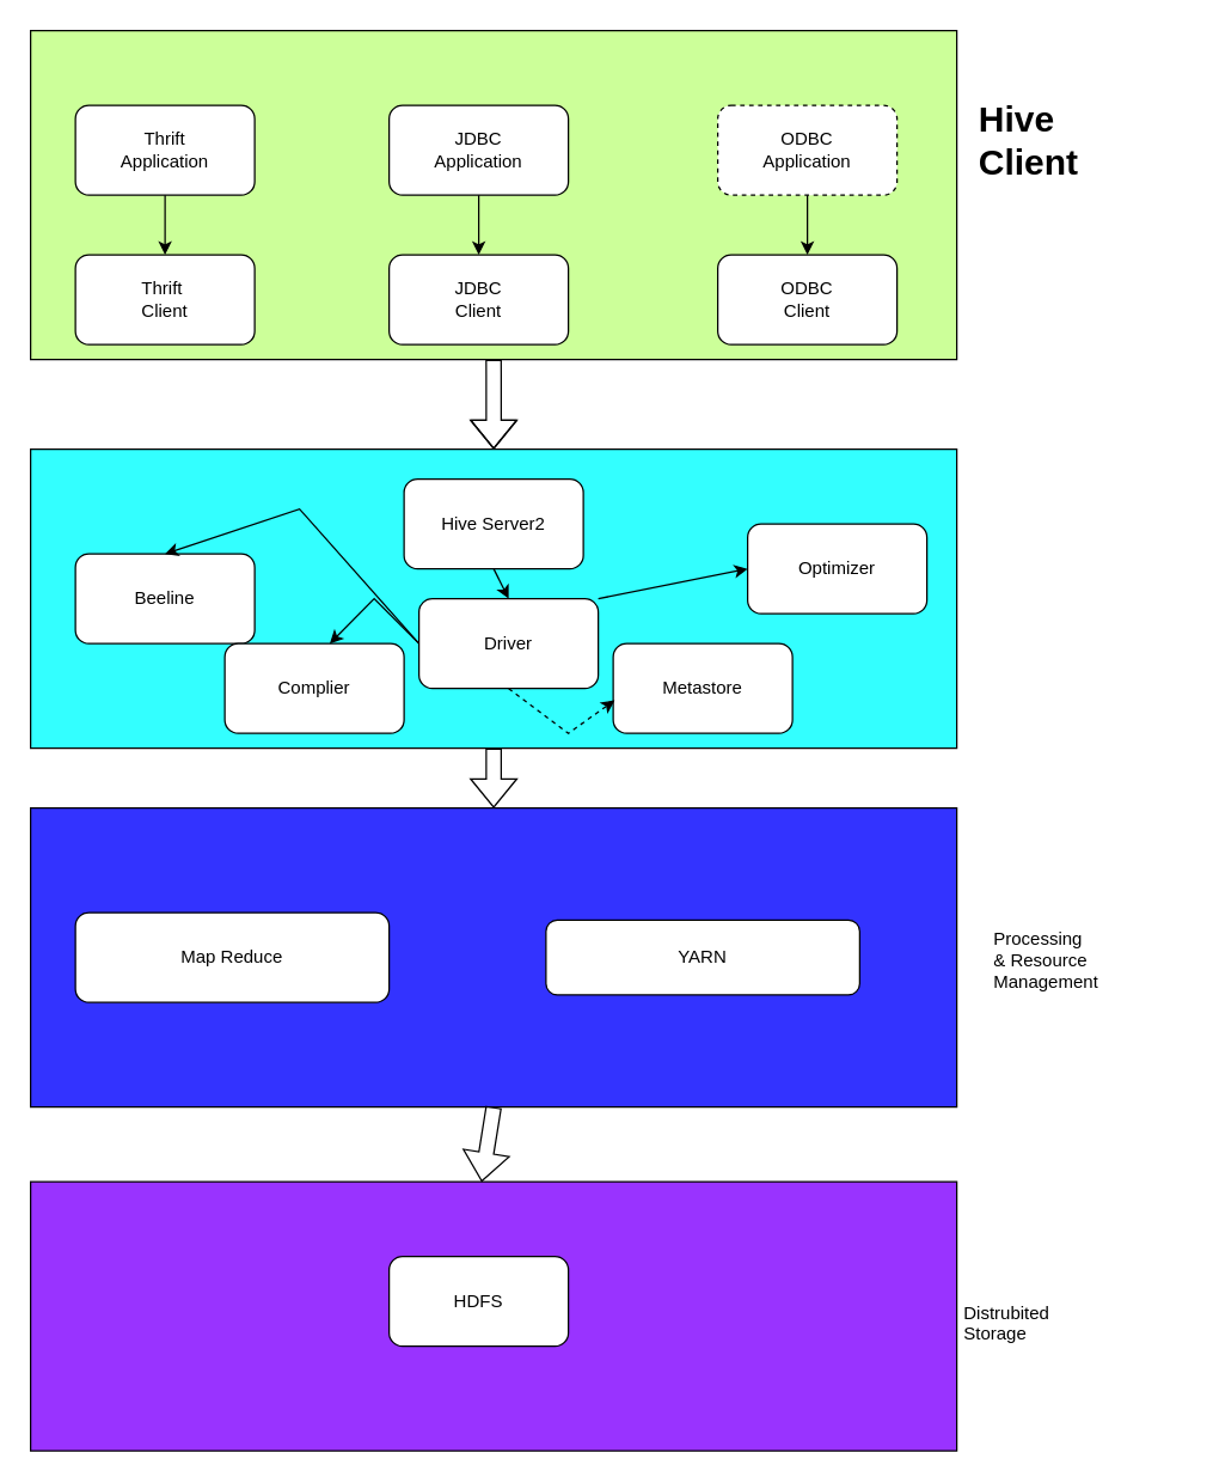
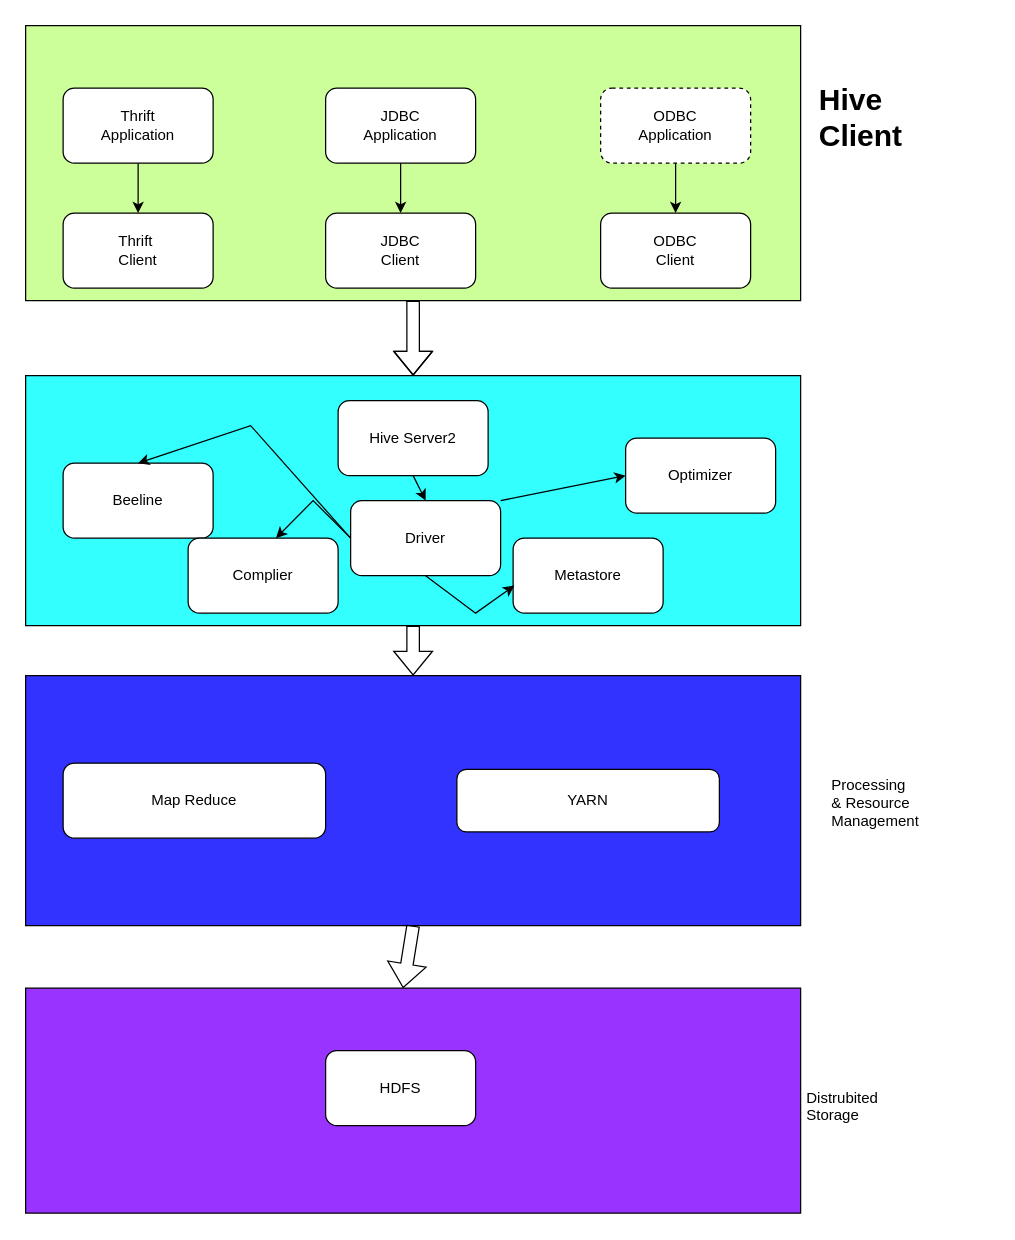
  <mxCell id="0" />
  <mxCell id="1" parent="0" />
  <mxCell id="2" value="" style="rounded=0;whiteSpace=wrap;html=1;fillColor=#CCFF99;" vertex="1" parent="1"><mxGeometry x="20" y="20" width="620" height="220" as="geometry" /></mxCell>
  <mxCell id="3" value="JDBC&lt;br&gt;Application" style="rounded=1;whiteSpace=wrap;html=1;" vertex="1" parent="1"><mxGeometry x="260" y="70" width="120" height="60" as="geometry" /></mxCell>
  <mxCell id="4" value="Thrift&lt;br&gt;Application" style="rounded=1;whiteSpace=wrap;html=1;" vertex="1" parent="1"><mxGeometry x="50" y="70" width="120" height="60" as="geometry" /></mxCell>
  <mxCell id="5" value="&lt;h1&gt;Hive Client&lt;/h1&gt;" style="text;html=1;strokeColor=none;fillColor=none;spacing=5;spacingTop=-20;whiteSpace=wrap;overflow=hidden;rounded=0;" vertex="1" parent="1"><mxGeometry x="650" y="60" width="90" height="90" as="geometry" /></mxCell>
  <mxCell id="6" value="ODBC&lt;br&gt;Application" style="rounded=1;whiteSpace=wrap;html=1;dashed=1;" vertex="1" parent="1"><mxGeometry x="480" y="70" width="120" height="60" as="geometry" /></mxCell>
  <mxCell id="7" value="Thrift&amp;nbsp;&lt;br&gt;Client" style="rounded=1;whiteSpace=wrap;html=1;" vertex="1" parent="1"><mxGeometry x="50" y="170" width="120" height="60" as="geometry" /></mxCell>
  <mxCell id="8" value="JDBC&lt;br&gt;Client" style="rounded=1;whiteSpace=wrap;html=1;" vertex="1" parent="1"><mxGeometry x="260" y="170" width="120" height="60" as="geometry" /></mxCell>
  <mxCell id="9" value="ODBC&lt;br&gt;Client" style="rounded=1;whiteSpace=wrap;html=1;" vertex="1" parent="1"><mxGeometry x="480" y="170" width="120" height="60" as="geometry" /></mxCell>
  <mxCell id="10" value="" style="rounded=0;whiteSpace=wrap;html=1;fillColor=#33FFFF;" vertex="1" parent="1"><mxGeometry x="20" y="300" width="620" height="200" as="geometry" /></mxCell>
  <mxCell id="11" value="Hive Server2" style="rounded=1;whiteSpace=wrap;html=1;" vertex="1" parent="1"><mxGeometry x="270" y="320" width="120" height="60" as="geometry" /></mxCell>
  <mxCell id="12" value="Beeline" style="rounded=1;whiteSpace=wrap;html=1;" vertex="1" parent="1"><mxGeometry x="50" y="370" width="120" height="60" as="geometry" /></mxCell>
  <mxCell id="13" value="Complier" style="rounded=1;whiteSpace=wrap;html=1;" vertex="1" parent="1"><mxGeometry x="150" y="430" width="120" height="60" as="geometry" /></mxCell>
  <mxCell id="14" value="Driver" style="rounded=1;whiteSpace=wrap;html=1;" vertex="1" parent="1"><mxGeometry x="280" y="400" width="120" height="60" as="geometry" /></mxCell>
  <mxCell id="15" value="Optimizer" style="rounded=1;whiteSpace=wrap;html=1;" vertex="1" parent="1"><mxGeometry x="500" y="350" width="120" height="60" as="geometry" /></mxCell>
  <mxCell id="16" value="Metastore" style="rounded=1;whiteSpace=wrap;html=1;" vertex="1" parent="1"><mxGeometry x="410" y="430" width="120" height="60" as="geometry" /></mxCell>
  <mxCell id="17" value="" style="rounded=0;whiteSpace=wrap;html=1;fillColor=#3333FF;" vertex="1" parent="1"><mxGeometry x="20" y="540" width="620" height="200" as="geometry" /></mxCell>
  <mxCell id="18" value="&lt;h1&gt;&lt;br&gt;&lt;/h1&gt;&lt;div&gt;Processing&lt;/div&gt;&lt;div&gt;&amp;amp; Resource&amp;nbsp;&lt;/div&gt;&lt;div&gt;Management&lt;/div&gt;" style="text;html=1;strokeColor=none;fillColor=none;spacing=5;spacingTop=-20;whiteSpace=wrap;overflow=hidden;rounded=0;" vertex="1" parent="1"><mxGeometry x="660" y="570" width="130" height="120" as="geometry" /></mxCell>
  <mxCell id="19" value="Map Reduce" style="rounded=1;whiteSpace=wrap;html=1;" vertex="1" parent="1"><mxGeometry x="50" y="610" width="210" height="60" as="geometry" /></mxCell>
  <mxCell id="20" value="YARN" style="rounded=1;whiteSpace=wrap;html=1;" vertex="1" parent="1"><mxGeometry x="365" y="615" width="210" height="50" as="geometry" /></mxCell>
  <mxCell id="21" value="" style="rounded=0;whiteSpace=wrap;html=1;fillColor=#9933FF;" vertex="1" parent="1"><mxGeometry x="20" y="790" width="620" height="180" as="geometry" /></mxCell>
  <mxCell id="22" value="HDFS" style="rounded=1;whiteSpace=wrap;html=1;" vertex="1" parent="1"><mxGeometry x="260" y="840" width="120" height="60" as="geometry" /></mxCell>
  <mxCell id="23" value="&lt;h1&gt;&lt;br&gt;&lt;/h1&gt;&lt;div&gt;Distrubited&lt;/div&gt;&lt;div&gt;Storage&lt;/div&gt;" style="text;html=1;strokeColor=none;fillColor=none;spacing=5;spacingTop=-20;whiteSpace=wrap;overflow=hidden;rounded=0;" vertex="1" parent="1"><mxGeometry x="640" y="820" width="130" height="100" as="geometry" /></mxCell>
  <mxCell id="24" value="" style="endArrow=classic;html=1;rounded=0;exitX=0.5;exitY=1;exitDx=0;exitDy=0;entryX=0.5;entryY=0;entryDx=0;entryDy=0;" edge="1" parent="1" source="3" target="8"><mxGeometry width="50" height="50" relative="1" as="geometry"><mxPoint x="350" y="200" as="sourcePoint" /><mxPoint x="400" y="150" as="targetPoint" /></mxGeometry></mxCell>
  <mxCell id="25" value="" style="endArrow=classic;html=1;rounded=0;exitX=0.5;exitY=1;exitDx=0;exitDy=0;entryX=0.5;entryY=0;entryDx=0;entryDy=0;" edge="1" parent="1" source="4" target="7"><mxGeometry width="50" height="50" relative="1" as="geometry"><mxPoint x="350" y="200" as="sourcePoint" /><mxPoint x="400" y="150" as="targetPoint" /></mxGeometry></mxCell>
  <mxCell id="26" value="" style="endArrow=classic;html=1;rounded=0;exitX=0.5;exitY=1;exitDx=0;exitDy=0;entryX=0.5;entryY=0;entryDx=0;entryDy=0;" edge="1" parent="1" source="6" target="9"><mxGeometry width="50" height="50" relative="1" as="geometry"><mxPoint x="520" y="180" as="sourcePoint" /><mxPoint x="570" y="130" as="targetPoint" /></mxGeometry></mxCell>
  <mxCell id="27" value="" style="shape=flexArrow;endArrow=classic;html=1;rounded=0;exitX=0.583;exitY=1.167;exitDx=0;exitDy=0;exitPerimeter=0;" edge="1" parent="1" source="8" target="10"><mxGeometry width="50" height="50" relative="1" as="geometry"><mxPoint x="350" y="200" as="sourcePoint" /><mxPoint x="400" y="150" as="targetPoint" /><Array as="points"><mxPoint x="330" y="250" /></Array></mxGeometry></mxCell>
  <mxCell id="28" value="" style="endArrow=classic;html=1;rounded=0;exitX=0.5;exitY=1;exitDx=0;exitDy=0;entryX=0.5;entryY=0;entryDx=0;entryDy=0;" edge="1" parent="1" source="11" target="14"><mxGeometry width="50" height="50" relative="1" as="geometry"><mxPoint x="400" y="380" as="sourcePoint" /><mxPoint x="450" y="330" as="targetPoint" /></mxGeometry></mxCell>
  <mxCell id="29" value="" style="endArrow=classic;html=1;rounded=0;exitX=0;exitY=0.5;exitDx=0;exitDy=0;entryX=0.323;entryY=0.65;entryDx=0;entryDy=0;entryPerimeter=0;" edge="1" parent="1" source="14" target="10"><mxGeometry width="50" height="50" relative="1" as="geometry"><mxPoint x="230" y="420" as="sourcePoint" /><mxPoint x="280" y="370" as="targetPoint" /><Array as="points"><mxPoint x="250" y="400" /></Array></mxGeometry></mxCell>
  <mxCell id="30" value="" style="endArrow=classic;html=1;rounded=0;entryX=0.5;entryY=0;entryDx=0;entryDy=0;" edge="1" parent="1" target="12"><mxGeometry width="50" height="50" relative="1" as="geometry"><mxPoint x="280" y="430" as="sourcePoint" /><mxPoint x="330" y="380" as="targetPoint" /><Array as="points"><mxPoint x="200" y="340" /></Array></mxGeometry></mxCell>
- <mxCell id="31" value="" style="endArrow=classic;html=1;rounded=0;exitX=0.5;exitY=1;exitDx=0;exitDy=0;entryX=0.008;entryY=0.633;entryDx=0;entryDy=0;entryPerimeter=0;dashed=1;" edge="1" parent="1" source="14" target="16"><mxGeometry width="50" height="50" relative="1" as="geometry"><mxPoint x="330" y="490" as="sourcePoint" /><mxPoint x="380" y="440" as="targetPoint" /><Array as="points"><mxPoint x="380" y="490" /></Array></mxGeometry></mxCell>
+ <mxCell id="31" value="" style="endArrow=classic;html=1;rounded=0;exitX=0.5;exitY=1;exitDx=0;exitDy=0;entryX=0.008;entryY=0.633;entryDx=0;entryDy=0;entryPerimeter=0;" edge="1" parent="1" source="14" target="16"><mxGeometry width="50" height="50" relative="1" as="geometry"><mxPoint x="330" y="490" as="sourcePoint" /><mxPoint x="380" y="440" as="targetPoint" /><Array as="points"><mxPoint x="380" y="490" /></Array></mxGeometry></mxCell>
  <mxCell id="32" value="" style="endArrow=classic;html=1;rounded=0;exitX=1;exitY=0;exitDx=0;exitDy=0;entryX=0;entryY=0.5;entryDx=0;entryDy=0;" edge="1" parent="1" source="14" target="15"><mxGeometry width="50" height="50" relative="1" as="geometry"><mxPoint x="410" y="410" as="sourcePoint" /><mxPoint x="460" y="360" as="targetPoint" /></mxGeometry></mxCell>
  <mxCell id="33" value="" style="shape=flexArrow;endArrow=classic;html=1;rounded=0;exitX=0.5;exitY=1;exitDx=0;exitDy=0;entryX=0.5;entryY=0;entryDx=0;entryDy=0;" edge="1" parent="1" source="10" target="17"><mxGeometry width="50" height="50" relative="1" as="geometry"><mxPoint x="290" y="550" as="sourcePoint" /><mxPoint x="340" y="500" as="targetPoint" /></mxGeometry></mxCell>
  <mxCell id="34" value="" style="shape=flexArrow;endArrow=classic;html=1;rounded=0;exitX=0.5;exitY=1;exitDx=0;exitDy=0;entryX=0.487;entryY=0;entryDx=0;entryDy=0;entryPerimeter=0;" edge="1" parent="1" source="17" target="21"><mxGeometry width="50" height="50" relative="1" as="geometry"><mxPoint x="300" y="790" as="sourcePoint" /><mxPoint x="350" y="740" as="targetPoint" /></mxGeometry></mxCell>
